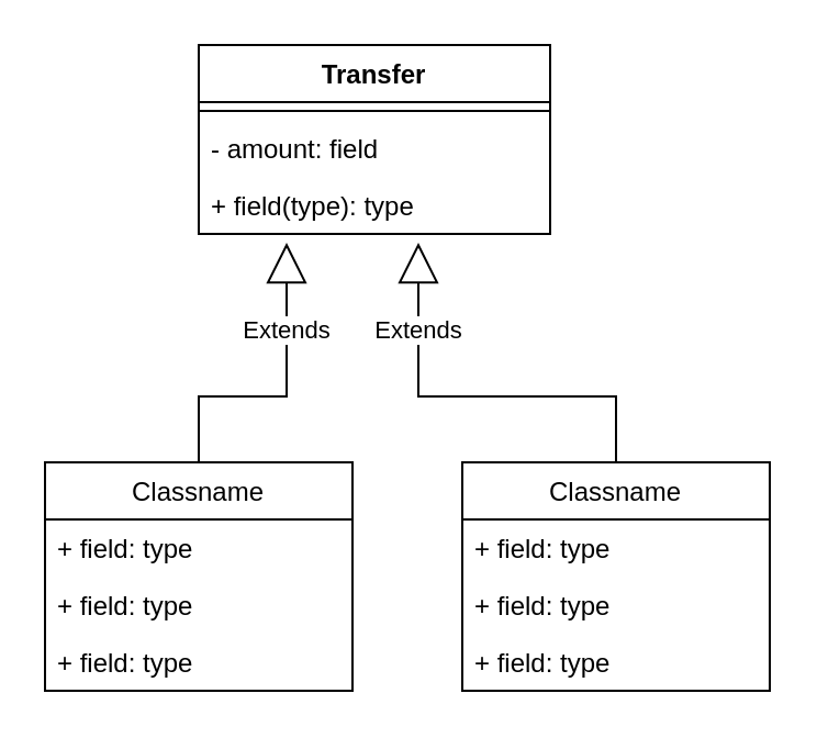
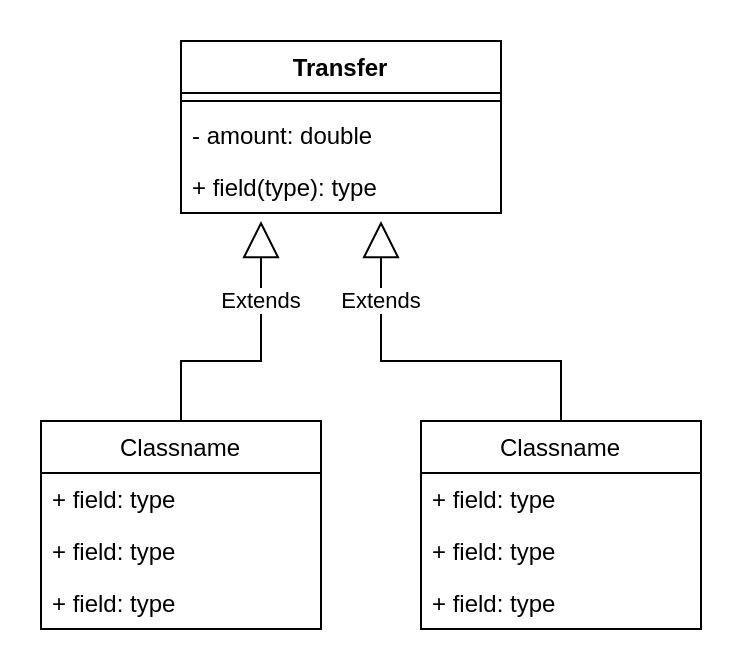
  <mxCell id="0" />
  <mxCell id="1" parent="0" />
  <mxCell id="2" value="Transfer" style="swimlane;fontStyle=1;align=center;verticalAlign=top;childLayout=stackLayout;horizontal=1;startSize=26;horizontalStack=0;resizeParent=1;resizeParentMax=0;resizeLast=0;collapsible=1;marginBottom=0;" vertex="1" parent="1"><mxGeometry x="90" y="20" width="160" height="86" as="geometry" /></mxCell>
  <mxCell id="3" value="" style="line;strokeWidth=1;fillColor=none;align=left;verticalAlign=middle;spacingTop=-1;spacingLeft=3;spacingRight=3;rotatable=0;labelPosition=right;points=[];portConstraint=eastwest;" vertex="1" parent="2"><mxGeometry y="26" width="160" height="8" as="geometry" /></mxCell>
- <mxCell id="4" value="- amount: field" style="text;strokeColor=none;fillColor=none;align=left;verticalAlign=top;spacingLeft=4;spacingRight=4;overflow=hidden;rotatable=0;points=[[0,0.5],[1,0.5]];portConstraint=eastwest;" vertex="1" parent="2"><mxGeometry y="34" width="160" height="26" as="geometry" /></mxCell>
+ <mxCell id="4" value="- amount: double" style="text;strokeColor=none;fillColor=none;align=left;verticalAlign=top;spacingLeft=4;spacingRight=4;overflow=hidden;rotatable=0;points=[[0,0.5],[1,0.5]];portConstraint=eastwest;" vertex="1" parent="2"><mxGeometry y="34" width="160" height="26" as="geometry" /></mxCell>
  <mxCell id="5" value="+ field(type): type" style="text;strokeColor=none;fillColor=none;align=left;verticalAlign=top;spacingLeft=4;spacingRight=4;overflow=hidden;rotatable=0;points=[[0,0.5],[1,0.5]];portConstraint=eastwest;" vertex="1" parent="2"><mxGeometry y="60" width="160" height="26" as="geometry" /></mxCell>
  <mxCell id="6" value="Classname" style="swimlane;fontStyle=0;childLayout=stackLayout;horizontal=1;startSize=26;fillColor=none;horizontalStack=0;resizeParent=1;resizeParentMax=0;resizeLast=0;collapsible=1;marginBottom=0;" vertex="1" parent="1"><mxGeometry x="20" y="210" width="140" height="104" as="geometry" /></mxCell>
  <mxCell id="7" value="+ field: type" style="text;strokeColor=none;fillColor=none;align=left;verticalAlign=top;spacingLeft=4;spacingRight=4;overflow=hidden;rotatable=0;points=[[0,0.5],[1,0.5]];portConstraint=eastwest;" vertex="1" parent="6"><mxGeometry y="26" width="140" height="26" as="geometry" /></mxCell>
  <mxCell id="8" value="+ field: type" style="text;strokeColor=none;fillColor=none;align=left;verticalAlign=top;spacingLeft=4;spacingRight=4;overflow=hidden;rotatable=0;points=[[0,0.5],[1,0.5]];portConstraint=eastwest;" vertex="1" parent="6"><mxGeometry y="52" width="140" height="26" as="geometry" /></mxCell>
  <mxCell id="9" value="+ field: type" style="text;strokeColor=none;fillColor=none;align=left;verticalAlign=top;spacingLeft=4;spacingRight=4;overflow=hidden;rotatable=0;points=[[0,0.5],[1,0.5]];portConstraint=eastwest;" vertex="1" parent="6"><mxGeometry y="78" width="140" height="26" as="geometry" /></mxCell>
  <mxCell id="10" value="Classname" style="swimlane;fontStyle=0;childLayout=stackLayout;horizontal=1;startSize=26;fillColor=none;horizontalStack=0;resizeParent=1;resizeParentMax=0;resizeLast=0;collapsible=1;marginBottom=0;" vertex="1" parent="1"><mxGeometry x="210" y="210" width="140" height="104" as="geometry" /></mxCell>
  <mxCell id="11" value="+ field: type" style="text;strokeColor=none;fillColor=none;align=left;verticalAlign=top;spacingLeft=4;spacingRight=4;overflow=hidden;rotatable=0;points=[[0,0.5],[1,0.5]];portConstraint=eastwest;" vertex="1" parent="10"><mxGeometry y="26" width="140" height="26" as="geometry" /></mxCell>
  <mxCell id="12" value="+ field: type" style="text;strokeColor=none;fillColor=none;align=left;verticalAlign=top;spacingLeft=4;spacingRight=4;overflow=hidden;rotatable=0;points=[[0,0.5],[1,0.5]];portConstraint=eastwest;" vertex="1" parent="10"><mxGeometry y="52" width="140" height="26" as="geometry" /></mxCell>
  <mxCell id="13" value="+ field: type" style="text;strokeColor=none;fillColor=none;align=left;verticalAlign=top;spacingLeft=4;spacingRight=4;overflow=hidden;rotatable=0;points=[[0,0.5],[1,0.5]];portConstraint=eastwest;" vertex="1" parent="10"><mxGeometry y="78" width="140" height="26" as="geometry" /></mxCell>
  <mxCell id="14" value="Extends" style="endArrow=block;endSize=16;endFill=0;html=1;rounded=0;exitX=0.5;exitY=0;exitDx=0;exitDy=0;" edge="1" parent="1" source="6"><mxGeometry x="0.429" width="160" relative="1" as="geometry"><mxPoint x="50" y="180" as="sourcePoint" /><mxPoint x="130" y="110" as="targetPoint" /><Array as="points"><mxPoint x="90" y="180" /><mxPoint x="130" y="180" /></Array><mxPoint as="offset" /></mxGeometry></mxCell>
  <mxCell id="15" value="Extends" style="endArrow=block;endSize=16;endFill=0;html=1;rounded=0;exitX=0.5;exitY=0;exitDx=0;exitDy=0;" edge="1" parent="1" source="10"><mxGeometry x="0.579" width="160" relative="1" as="geometry"><mxPoint x="280" y="180" as="sourcePoint" /><mxPoint x="190" y="110" as="targetPoint" /><Array as="points"><mxPoint x="280" y="180" /><mxPoint x="190" y="180" /></Array><mxPoint as="offset" /></mxGeometry></mxCell>
